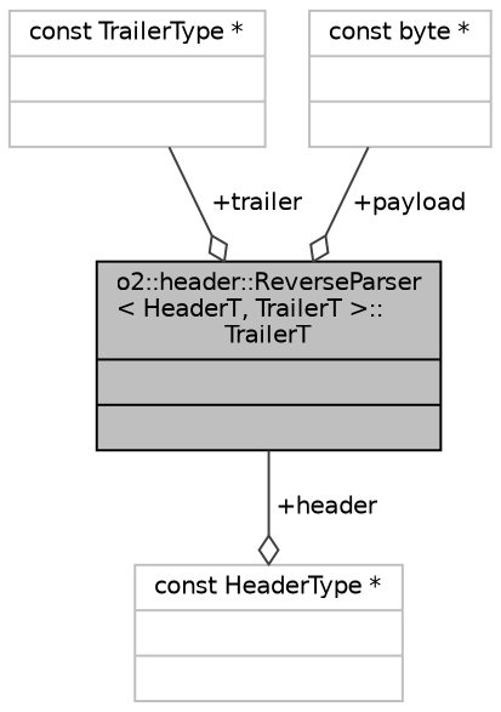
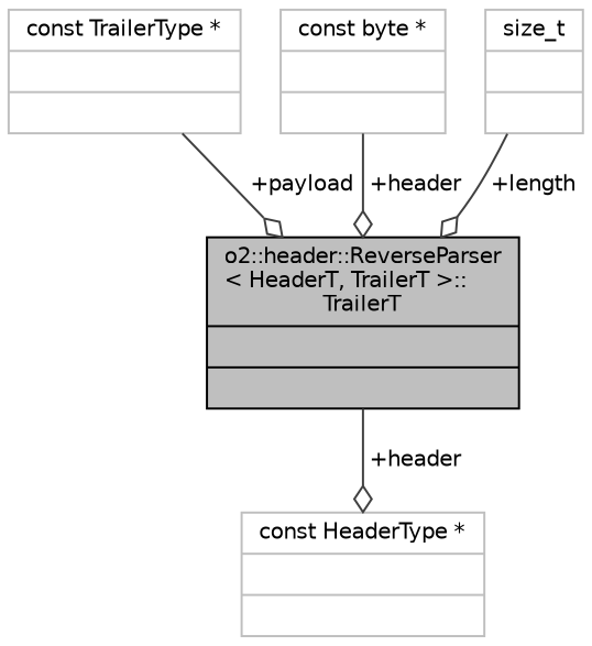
  digraph {
    node [color=grey75 fontname=Helvetica fontsize=10 shape=record]
    edge [arrowhead=odiamond color=grey25 fontname=Helvetica fontsize=10 labelfontname=Helvetica labelfontsize=10 style=solid]
    n1 [color=black fillcolor=grey75 fontcolor=black height=0.2 label="{o2::header::ReverseParser\l\< HeaderT, TrailerT \>::\lTrailerT\n||}" style=filled width=0.4]
    n2 [height=0.2 label="{const HeaderType *\n||}" width=0.4]
    n3 [height=0.2 label="{const TrailerType *\n||}" width=0.4]
    n4 [height=0.2 label="{const byte *\n||}" width=0.4]
+   n5 [height=0.2 label="{size_t\n||}" width=0.4]
    n1 -> n2 [label=" +header"]
-   n3 -> n1 [label=" +trailer"]
-   n4 -> n1 [label=" +payload"]
+   n3 -> n1 [label=" +payload"]
+   n4 -> n1 [label=" +header"]
+   n5 -> n1 [label=" +length"]
  }
